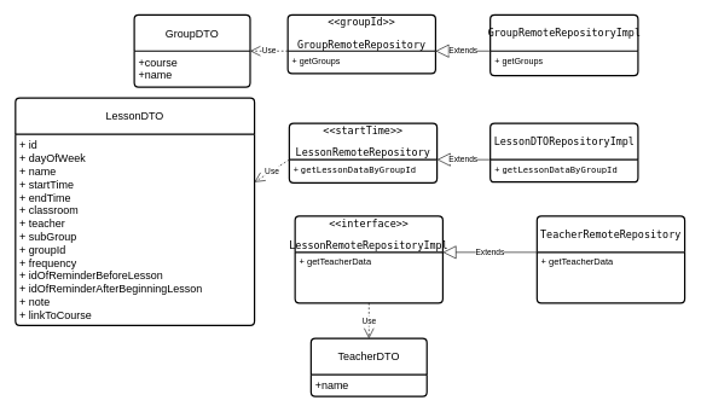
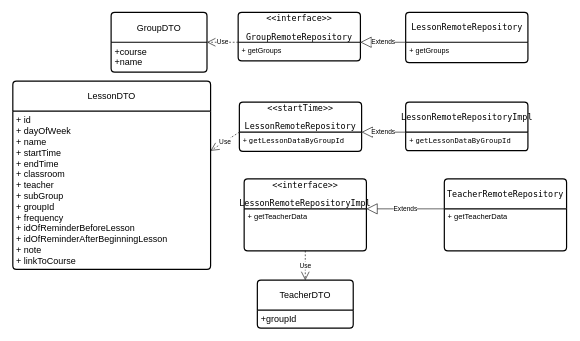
  <mxCell id="0" />
  <mxCell id="1" parent="0" />
- <mxCell id="2" value="&lt;pre style=&quot;font-family: &amp;quot;Fira Code&amp;quot;, monospace;&quot;&gt;&lt;font style=&quot;color: rgb(0, 0, 0);&quot;&gt;&amp;lt;&amp;lt;groupId&amp;gt;&amp;gt;&lt;/font&gt;&lt;/pre&gt;&lt;pre style=&quot;font-family: &amp;quot;Fira Code&amp;quot;, monospace;&quot;&gt;&lt;font style=&quot;color: rgb(0, 0, 0);&quot;&gt;GroupRemoteRepository&lt;/font&gt;&lt;/pre&gt;" style="swimlane;childLayout=stackLayout;horizontal=1;startSize=50;horizontalStack=0;rounded=1;fontSize=14;fontStyle=0;strokeWidth=2;resizeParent=0;resizeLast=1;shadow=0;dashed=0;align=center;arcSize=4;whiteSpace=wrap;html=1;" parent="1" vertex="1"><mxGeometry x="396" y="20" width="204" height="81" as="geometry" /></mxCell>
+ <mxCell id="2" value="&lt;pre style=&quot;font-family: &amp;quot;Fira Code&amp;quot;, monospace;&quot;&gt;&lt;font style=&quot;color: rgb(0, 0, 0);&quot;&gt;&amp;lt;&amp;lt;interface&amp;gt;&amp;gt;&lt;/font&gt;&lt;/pre&gt;&lt;pre style=&quot;font-family: &amp;quot;Fira Code&amp;quot;, monospace;&quot;&gt;&lt;font style=&quot;color: rgb(0, 0, 0);&quot;&gt;GroupRemoteRepository&lt;/font&gt;&lt;/pre&gt;" style="swimlane;childLayout=stackLayout;horizontal=1;startSize=50;horizontalStack=0;rounded=1;fontSize=14;fontStyle=0;strokeWidth=2;resizeParent=0;resizeLast=1;shadow=0;dashed=0;align=center;arcSize=4;whiteSpace=wrap;html=1;" parent="1" vertex="1"><mxGeometry x="396" y="20" width="204" height="81" as="geometry" /></mxCell>
  <mxCell id="3" value="+ getGroups" style="align=left;strokeColor=none;fillColor=none;spacingLeft=4;spacingRight=4;fontSize=12;verticalAlign=top;resizable=0;rotatable=0;part=1;html=1;whiteSpace=wrap;" parent="2" vertex="1"><mxGeometry y="50" width="204" height="31" as="geometry" /></mxCell>
  <mxCell id="4" value="&lt;pre style=&quot;font-family: &amp;quot;Fira Code&amp;quot;, monospace;&quot;&gt;&lt;font style=&quot;color: rgb(0, 0, 0);&quot;&gt;&amp;lt;&amp;lt;startTime&amp;gt;&amp;gt;&lt;/font&gt;&lt;/pre&gt;&lt;pre style=&quot;font-family: &amp;quot;Fira Code&amp;quot;, monospace;&quot;&gt;&lt;font style=&quot;color: rgb(0, 0, 0);&quot;&gt;LessonRemote&lt;/font&gt;Repository&lt;/pre&gt;" style="swimlane;childLayout=stackLayout;horizontal=1;startSize=50;horizontalStack=0;rounded=1;fontSize=14;fontStyle=0;strokeWidth=2;resizeParent=0;resizeLast=1;shadow=0;dashed=0;align=center;arcSize=4;whiteSpace=wrap;html=1;" parent="1" vertex="1"><mxGeometry x="398" y="170" width="204" height="82" as="geometry" /></mxCell>
  <mxCell id="5" value="&lt;div&gt;&lt;font style=&quot;color: rgb(0, 0, 0);&quot;&gt;+&amp;nbsp;&lt;span style=&quot;font-family: &amp;quot;Fira Code&amp;quot;, monospace;&quot;&gt;getLessonDataByGroupId&lt;/span&gt;&lt;/font&gt;&lt;/div&gt;" style="align=left;strokeColor=none;fillColor=none;spacingLeft=4;spacingRight=4;fontSize=12;verticalAlign=top;resizable=0;rotatable=0;part=1;html=1;whiteSpace=wrap;" parent="4" vertex="1"><mxGeometry y="50" width="204" height="32" as="geometry" /></mxCell>
  <mxCell id="6" value="&lt;pre style=&quot;font-family: &amp;quot;Fira Code&amp;quot;, monospace;&quot;&gt;&lt;font style=&quot;color: rgb(0, 0, 0);&quot;&gt;&amp;lt;&amp;lt;interface&amp;gt;&amp;gt;&lt;/font&gt;&lt;/pre&gt;&lt;pre style=&quot;font-family: &amp;quot;Fira Code&amp;quot;, monospace;&quot;&gt;LessonRemoteRepositoryImpl&lt;/pre&gt;" style="swimlane;childLayout=stackLayout;horizontal=1;startSize=50;horizontalStack=0;rounded=1;fontSize=14;fontStyle=0;strokeWidth=2;resizeParent=0;resizeLast=1;shadow=0;dashed=0;align=center;arcSize=4;whiteSpace=wrap;html=1;" parent="1" vertex="1"><mxGeometry x="406" y="298" width="204" height="120" as="geometry" /></mxCell>
  <mxCell id="7" value="&lt;pre style=&quot;font-family: var(--ds-font-family-code); overflow: auto; padding: calc(var(--ds-md-zoom)*8px)calc(var(--ds-md-zoom)*12px); text-wrap-mode: wrap; word-break: break-all; font-size: 12.573px; margin-top: 0px !important; margin-bottom: 0px !important;&quot;&gt;+ getTeacherData&lt;/pre&gt;" style="align=left;strokeColor=none;fillColor=none;spacingLeft=4;spacingRight=4;fontSize=12;verticalAlign=top;resizable=0;rotatable=0;part=1;html=1;whiteSpace=wrap;" parent="6" vertex="1"><mxGeometry y="50" width="204" height="70" as="geometry" /></mxCell>
  <mxCell id="8" value="Extends" style="endArrow=block;endSize=16;endFill=0;html=1;rounded=0;entryX=1;entryY=0;entryDx=0;entryDy=0;exitX=0;exitY=0;exitDx=0;exitDy=0;" parent="1" source="10" target="7" edge="1"><mxGeometry width="160" relative="1" as="geometry"><mxPoint x="692" y="542" as="sourcePoint" /><mxPoint x="852" y="542" as="targetPoint" /></mxGeometry></mxCell>
  <mxCell id="9" value="&lt;pre style=&quot;font-family: &amp;quot;Fira Code&amp;quot;, monospace;&quot;&gt;&lt;span style=&quot;background-color: transparent; color: light-dark(rgb(0, 0, 0), rgb(255, 255, 255)); white-space: normal;&quot;&gt;TeacherRemoteRepository&lt;/span&gt;&lt;/pre&gt;" style="swimlane;childLayout=stackLayout;horizontal=1;startSize=50;horizontalStack=0;rounded=1;fontSize=14;fontStyle=0;strokeWidth=2;resizeParent=0;resizeLast=1;shadow=0;dashed=0;align=center;arcSize=4;whiteSpace=wrap;html=1;" parent="1" vertex="1"><mxGeometry x="740" y="298" width="204" height="120" as="geometry" /></mxCell>
  <mxCell id="10" value="&lt;pre style=&quot;font-family: var(--ds-font-family-code); overflow: auto; padding: calc(var(--ds-md-zoom)*8px)calc(var(--ds-md-zoom)*12px); text-wrap-mode: wrap; word-break: break-all; font-size: 12.573px; margin-top: 0px !important; margin-bottom: 0px !important;&quot;&gt;+ getTeacherData&lt;/pre&gt;" style="align=left;strokeColor=none;fillColor=none;spacingLeft=4;spacingRight=4;fontSize=12;verticalAlign=top;resizable=0;rotatable=0;part=1;html=1;whiteSpace=wrap;" parent="9" vertex="1"><mxGeometry y="50" width="204" height="70" as="geometry" /></mxCell>
- <mxCell id="11" value="&lt;pre style=&quot;font-family: &amp;quot;Fira Code&amp;quot;, monospace;&quot;&gt;&lt;font style=&quot;background-color: transparent; white-space: normal; color: rgb(0, 0, 0);&quot;&gt;LessonDTO&lt;/font&gt;&lt;span style=&quot;background-color: transparent; color: light-dark(rgb(0, 0, 0), rgb(255, 255, 255)); white-space: normal;&quot;&gt;RepositoryImpl&lt;/span&gt;&lt;/pre&gt;" style="swimlane;childLayout=stackLayout;horizontal=1;startSize=50;horizontalStack=0;rounded=1;fontSize=14;fontStyle=0;strokeWidth=2;resizeParent=0;resizeLast=1;shadow=0;dashed=0;align=center;arcSize=4;whiteSpace=wrap;html=1;" parent="1" vertex="1"><mxGeometry x="675.5" y="170" width="204" height="81" as="geometry" /></mxCell>
+ <mxCell id="11" value="&lt;pre style=&quot;font-family: &amp;quot;Fira Code&amp;quot;, monospace;&quot;&gt;&lt;font style=&quot;background-color: transparent; white-space: normal; color: rgb(0, 0, 0);&quot;&gt;LessonRemote&lt;/font&gt;&lt;span style=&quot;background-color: transparent; color: light-dark(rgb(0, 0, 0), rgb(255, 255, 255)); white-space: normal;&quot;&gt;RepositoryImpl&lt;/span&gt;&lt;/pre&gt;" style="swimlane;childLayout=stackLayout;horizontal=1;startSize=50;horizontalStack=0;rounded=1;fontSize=14;fontStyle=0;strokeWidth=2;resizeParent=0;resizeLast=1;shadow=0;dashed=0;align=center;arcSize=4;whiteSpace=wrap;html=1;" parent="1" vertex="1"><mxGeometry x="675.5" y="170" width="204" height="81" as="geometry" /></mxCell>
  <mxCell id="12" value="+&amp;nbsp;&lt;span style=&quot;font-family: &amp;quot;Fira Code&amp;quot;, monospace;&quot;&gt;getLessonDataByGroupId&lt;/span&gt;" style="align=left;strokeColor=none;fillColor=none;spacingLeft=4;spacingRight=4;fontSize=12;verticalAlign=top;resizable=0;rotatable=0;part=1;html=1;whiteSpace=wrap;" parent="11" vertex="1"><mxGeometry y="50" width="204" height="31" as="geometry" /></mxCell>
  <mxCell id="13" value="Extends" style="endArrow=block;endSize=16;endFill=0;html=1;rounded=0;entryX=1;entryY=0;entryDx=0;entryDy=0;exitX=0;exitY=0;exitDx=0;exitDy=0;" parent="1" source="12" target="5" edge="1"><mxGeometry width="160" relative="1" as="geometry"><mxPoint x="677" y="463" as="sourcePoint" /><mxPoint x="612" y="379" as="targetPoint" /></mxGeometry></mxCell>
- <mxCell id="14" value="&lt;pre style=&quot;font-family: &amp;quot;Fira Code&amp;quot;, monospace;&quot;&gt;GroupRemoteRepositoryImpl&lt;/pre&gt;" style="swimlane;childLayout=stackLayout;horizontal=1;startSize=50;horizontalStack=0;rounded=1;fontSize=14;fontStyle=0;strokeWidth=2;resizeParent=0;resizeLast=1;shadow=0;dashed=0;align=center;arcSize=4;whiteSpace=wrap;html=1;" parent="1" vertex="1"><mxGeometry x="675.5" y="20" width="204" height="84" as="geometry" /></mxCell>
+ <mxCell id="14" value="&lt;pre style=&quot;font-family: &amp;quot;Fira Code&amp;quot;, monospace;&quot;&gt;LessonRemoteRepository&lt;/pre&gt;" style="swimlane;childLayout=stackLayout;horizontal=1;startSize=50;horizontalStack=0;rounded=1;fontSize=14;fontStyle=0;strokeWidth=2;resizeParent=0;resizeLast=1;shadow=0;dashed=0;align=center;arcSize=4;whiteSpace=wrap;html=1;" parent="1" vertex="1"><mxGeometry x="675.5" y="20" width="204" height="84" as="geometry" /></mxCell>
  <mxCell id="15" value="+ getGroups" style="align=left;strokeColor=none;fillColor=none;spacingLeft=4;spacingRight=4;fontSize=12;verticalAlign=top;resizable=0;rotatable=0;part=1;html=1;whiteSpace=wrap;" parent="14" vertex="1"><mxGeometry y="50" width="204" height="34" as="geometry" /></mxCell>
  <mxCell id="16" value="Extends" style="endArrow=block;endSize=16;endFill=0;html=1;rounded=0;entryX=1;entryY=0;entryDx=0;entryDy=0;exitX=0;exitY=0;exitDx=0;exitDy=0;" parent="1" source="15" target="3" edge="1"><mxGeometry width="160" relative="1" as="geometry"><mxPoint x="693" y="148" as="sourcePoint" /><mxPoint x="619" y="80" as="targetPoint" /></mxGeometry></mxCell>
  <mxCell id="17" value="Use" style="endArrow=open;endSize=12;dashed=1;html=1;rounded=0;exitX=0;exitY=0;exitDx=0;exitDy=0;entryX=1;entryY=0;entryDx=0;entryDy=0;" parent="1" source="3" target="22" edge="1"><mxGeometry width="160" relative="1" as="geometry"><mxPoint x="528" y="171" as="sourcePoint" /><mxPoint x="688" y="171" as="targetPoint" /></mxGeometry></mxCell>
  <mxCell id="18" value="Use" style="endArrow=open;endSize=12;dashed=1;html=1;rounded=0;exitX=0;exitY=0;exitDx=0;exitDy=0;entryX=1;entryY=0.25;entryDx=0;entryDy=0;" parent="1" source="5" target="25" edge="1"><mxGeometry width="160" relative="1" as="geometry"><mxPoint x="406" y="80" as="sourcePoint" /><mxPoint x="352" y="222" as="targetPoint" /></mxGeometry></mxCell>
  <mxCell id="19" value="TeacherDTO" style="swimlane;childLayout=stackLayout;horizontal=1;startSize=50;horizontalStack=0;rounded=1;fontSize=15;fontStyle=0;strokeWidth=2;resizeParent=0;resizeLast=1;shadow=0;dashed=0;align=center;arcSize=4;whiteSpace=wrap;html=1;fontColor=default;" parent="1" vertex="1"><mxGeometry x="428" y="467" width="160" height="80" as="geometry" /></mxCell>
- <mxCell id="20" value="+name" style="align=left;strokeColor=none;fillColor=none;spacingLeft=4;spacingRight=4;fontSize=15;verticalAlign=top;resizable=0;rotatable=0;part=1;html=1;whiteSpace=wrap;" parent="19" vertex="1"><mxGeometry y="50" width="160" height="30" as="geometry" /></mxCell>
+ <mxCell id="20" value="+groupId" style="align=left;strokeColor=none;fillColor=none;spacingLeft=4;spacingRight=4;fontSize=15;verticalAlign=top;resizable=0;rotatable=0;part=1;html=1;whiteSpace=wrap;" parent="19" vertex="1"><mxGeometry y="50" width="160" height="30" as="geometry" /></mxCell>
  <mxCell id="21" value="GroupDTO" style="swimlane;childLayout=stackLayout;horizontal=1;startSize=50;horizontalStack=0;rounded=1;fontSize=15;fontStyle=0;strokeWidth=2;resizeParent=0;resizeLast=1;shadow=0;dashed=0;align=center;arcSize=4;whiteSpace=wrap;html=1;fontColor=default;" parent="1" vertex="1"><mxGeometry x="184" y="20" width="160" height="100" as="geometry" /></mxCell>
  <mxCell id="22" value="+course&lt;div&gt;+&lt;span style=&quot;background-color: transparent; color: light-dark(rgb(0, 0, 0), rgb(255, 255, 255));&quot;&gt;name&lt;/span&gt;&lt;/div&gt;" style="align=left;strokeColor=none;fillColor=none;spacingLeft=4;spacingRight=4;fontSize=15;verticalAlign=top;resizable=0;rotatable=0;part=1;html=1;whiteSpace=wrap;" parent="21" vertex="1"><mxGeometry y="50" width="160" height="50" as="geometry" /></mxCell>
  <mxCell id="23" value="Use" style="endArrow=open;endSize=12;dashed=1;html=1;rounded=0;exitX=0.5;exitY=1;exitDx=0;exitDy=0;entryX=0.5;entryY=0;entryDx=0;entryDy=0;" parent="1" source="7" target="19" edge="1"><mxGeometry width="160" relative="1" as="geometry"><mxPoint x="418" y="240" as="sourcePoint" /><mxPoint x="372" y="242" as="targetPoint" /></mxGeometry></mxCell>
  <mxCell id="24" value="LessonDTO" style="swimlane;childLayout=stackLayout;horizontal=1;startSize=50;horizontalStack=0;rounded=1;fontSize=15;fontStyle=0;strokeWidth=2;resizeParent=0;resizeLast=1;shadow=0;dashed=0;align=center;arcSize=4;whiteSpace=wrap;html=1;fontColor=default;" parent="1" vertex="1"><mxGeometry x="20" y="135" width="330" height="314" as="geometry" /></mxCell>
  <mxCell id="25" value="&lt;div&gt;+ id&amp;nbsp;&lt;/div&gt;&lt;div&gt;+ dayOfWeek&amp;nbsp;&amp;nbsp;&lt;/div&gt;&lt;div&gt;+ name&amp;nbsp;&amp;nbsp;&lt;/div&gt;&lt;div&gt;+ startTime&amp;nbsp;&amp;nbsp;&lt;/div&gt;&lt;div&gt;+ endTime&amp;nbsp;&amp;nbsp;&lt;/div&gt;&lt;div&gt;+ classroom&amp;nbsp;&amp;nbsp;&lt;/div&gt;&lt;div&gt;+ teacher&amp;nbsp;&amp;nbsp;&lt;/div&gt;&lt;div&gt;+ subGroup&amp;nbsp;&amp;nbsp;&lt;/div&gt;&lt;div&gt;+ groupId&amp;nbsp;&amp;nbsp;&lt;/div&gt;&lt;div&gt;+ frequency&amp;nbsp;&amp;nbsp;&lt;/div&gt;&lt;div&gt;+ idOfReminderBeforeLesson&amp;nbsp;&amp;nbsp;&lt;/div&gt;&lt;div&gt;+ idOfReminderAfterBeginningLesson&amp;nbsp;&amp;nbsp;&lt;/div&gt;&lt;div&gt;+ note&amp;nbsp;&amp;nbsp;&lt;/div&gt;&lt;div&gt;+ linkToCourse&amp;nbsp;&amp;nbsp;&lt;/div&gt;" style="align=left;strokeColor=none;fillColor=none;spacingLeft=4;spacingRight=4;fontSize=15;verticalAlign=top;resizable=0;rotatable=0;part=1;html=1;whiteSpace=wrap;" parent="24" vertex="1"><mxGeometry y="50" width="330" height="264" as="geometry" /></mxCell>
